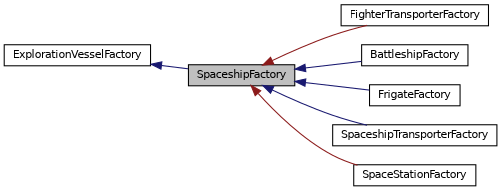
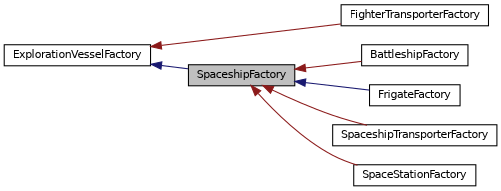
  digraph {
    rankdir=LR
    node [color=black fillcolor=white fontname=Helvetica fontsize=10 shape=record style=filled]
    edge [color=midnightblue dir=back fontname=Helvetica fontsize=10 labelfontname=Helvetica labelfontsize=10 style=solid]
    n1 [fillcolor=grey75 fontcolor=black height=0.2 label=SpaceshipFactory width=0.4]
    n2 [height=0.2 label=BattleshipFactory width=0.4]
    n3 [height=0.2 label=FighterTransporterFactory width=0.4]
    n4 [height=0.2 label=FrigateFactory width=0.4]
    n5 [height=0.2 label=SpaceshipTransporterFactory width=0.4]
    n6 [height=0.2 label=SpaceStationFactory width=0.4]
    n7 [height=0.2 label=ExplorationVesselFactory width=0.4]
-   n1 -> n2
-   n1 -> n3 [color=firebrick4]
+   n1 -> n2 [color=firebrick4]
+   n7 -> n3 [color=firebrick4]
    n1 -> n4
-   n1 -> n5
+   n1 -> n5 [color=firebrick4]
    n1 -> n6 [color=firebrick4]
    n7 -> n1
  }
